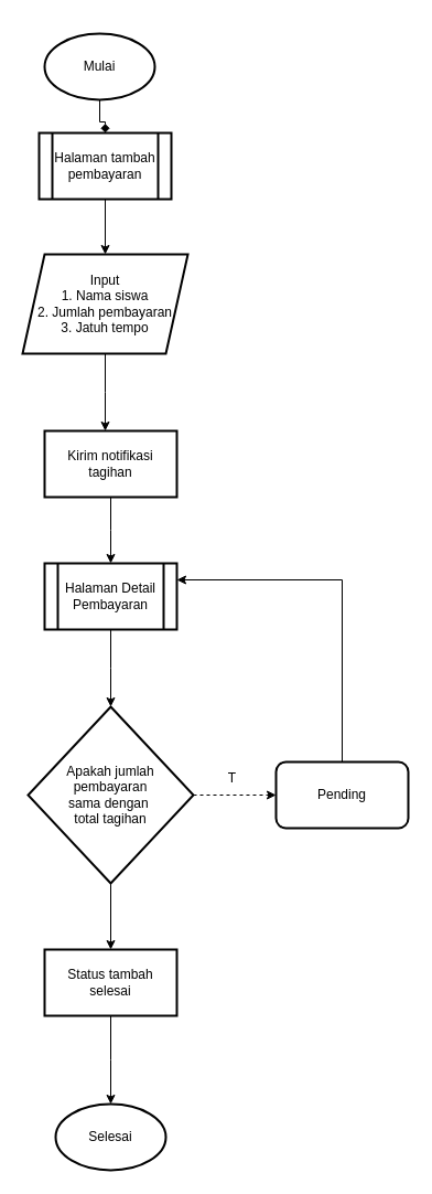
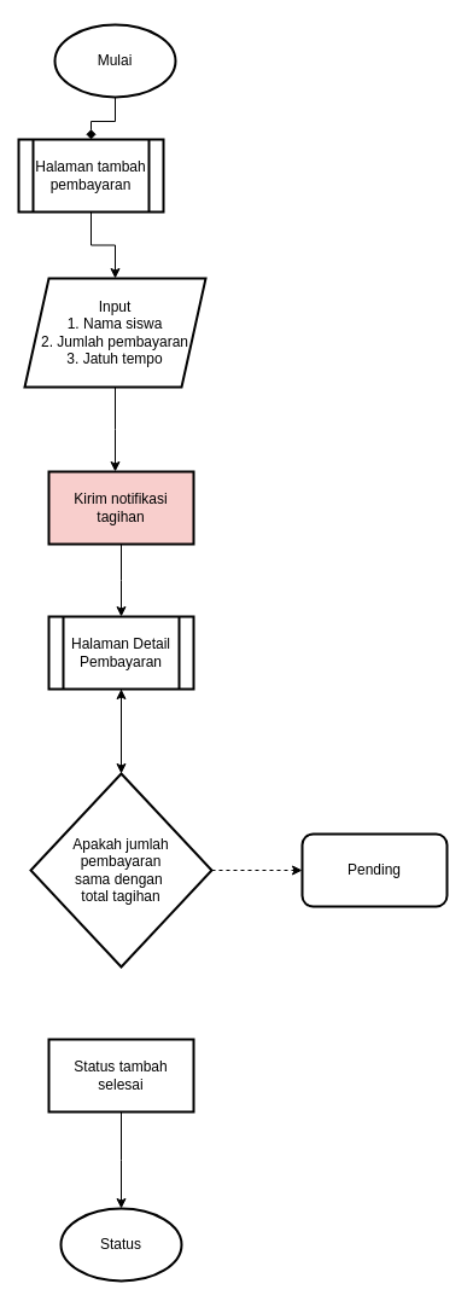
  <mxCell id="0" />
  <mxCell id="1" parent="0" />
  <mxCell id="2" value="" style="edgeStyle=orthogonalEdgeStyle;rounded=0;orthogonalLoop=1;jettySize=auto;html=1;endArrow=diamond;" edge="1" parent="1" source="3" target="5"><mxGeometry relative="1" as="geometry" /></mxCell>
- <mxCell id="3" value="Mulai" style="strokeWidth=2;html=1;shape=mxgraph.flowchart.start_1;whiteSpace=wrap;" vertex="1" parent="1"><mxGeometry x="40" y="30" width="100" height="60" as="geometry" /></mxCell>
+ <mxCell id="3" value="Mulai" style="strokeWidth=2;html=1;shape=mxgraph.flowchart.start_1;whiteSpace=wrap;" vertex="1" parent="1"><mxGeometry x="45" y="20" width="100" height="60" as="geometry" /></mxCell>
  <mxCell id="4" value="" style="edgeStyle=orthogonalEdgeStyle;rounded=0;orthogonalLoop=1;jettySize=auto;html=1;" edge="1" parent="1" source="5" target="7"><mxGeometry relative="1" as="geometry" /></mxCell>
- <mxCell id="5" value="Halaman tambah pembayaran" style="shape=process;whiteSpace=wrap;html=1;backgroundOutline=1;strokeWidth=2;" vertex="1" parent="1"><mxGeometry x="35" y="120" width="120" height="60" as="geometry" /></mxCell>
+ <mxCell id="5" value="Halaman tambah pembayaran" style="shape=process;whiteSpace=wrap;html=1;backgroundOutline=1;strokeWidth=2;" vertex="1" parent="1"><mxGeometry x="15" y="115" width="120" height="60" as="geometry" /></mxCell>
  <mxCell id="6" style="edgeStyle=orthogonalEdgeStyle;rounded=0;orthogonalLoop=1;jettySize=auto;html=1;" edge="1" parent="1" source="7"><mxGeometry relative="1" as="geometry"><mxPoint x="95" y="390" as="targetPoint" /></mxGeometry></mxCell>
  <mxCell id="7" value="Input&lt;div&gt;1. Nama siswa&lt;/div&gt;&lt;div&gt;2. Jumlah pembayaran&lt;/div&gt;&lt;div&gt;3. Jatuh tempo&lt;/div&gt;" style="shape=parallelogram;perimeter=parallelogramPerimeter;whiteSpace=wrap;html=1;fixedSize=1;strokeWidth=2;" vertex="1" parent="1"><mxGeometry x="20" y="230" width="150" height="90" as="geometry" /></mxCell>
  <mxCell id="8" style="edgeStyle=orthogonalEdgeStyle;rounded=0;orthogonalLoop=1;jettySize=auto;html=1;" edge="1" parent="1" source="9"><mxGeometry relative="1" as="geometry"><mxPoint x="100" y="640" as="targetPoint" /></mxGeometry></mxCell>
  <mxCell id="9" value="Halaman Detail Pembayaran" style="shape=process;whiteSpace=wrap;html=1;backgroundOutline=1;strokeWidth=2;" vertex="1" parent="1"><mxGeometry x="40" y="510" width="120" height="60" as="geometry" /></mxCell>
- <mxCell id="10" value="" style="edgeStyle=orthogonalEdgeStyle;rounded=0;orthogonalLoop=1;jettySize=auto;html=1;" edge="1" parent="1" source="12" target="14"><mxGeometry relative="1" as="geometry" /></mxCell>
+ <mxCell id="10" value="" style="edgeStyle=orthogonalEdgeStyle;rounded=0;orthogonalLoop=1;jettySize=auto;html=1;" edge="1" parent="1" source="12" target="9"><mxGeometry relative="1" as="geometry" /></mxCell>
  <mxCell id="11" value="" style="edgeStyle=orthogonalEdgeStyle;rounded=0;orthogonalLoop=1;jettySize=auto;html=1;dashed=1;" edge="1" parent="1" source="12" target="16"><mxGeometry relative="1" as="geometry" /></mxCell>
  <mxCell id="12" value="Apakah jumlah&lt;div&gt;&amp;nbsp;pembayaran&amp;nbsp;&lt;/div&gt;&lt;div&gt;sama dengan&amp;nbsp;&lt;/div&gt;&lt;div&gt;total tagihan&lt;/div&gt;" style="strokeWidth=2;html=1;shape=mxgraph.flowchart.decision;whiteSpace=wrap;" vertex="1" parent="1"><mxGeometry x="25" y="640" width="150" height="160" as="geometry" /></mxCell>
  <mxCell id="13" value="" style="edgeStyle=orthogonalEdgeStyle;rounded=0;orthogonalLoop=1;jettySize=auto;html=1;" edge="1" parent="1" source="14"><mxGeometry relative="1" as="geometry"><mxPoint x="100" y="1000" as="targetPoint" /></mxGeometry></mxCell>
  <mxCell id="14" value="Status tambah selesai" style="whiteSpace=wrap;html=1;strokeWidth=2;" vertex="1" parent="1"><mxGeometry x="40" y="860" width="120" height="60" as="geometry" /></mxCell>
- <mxCell id="15" style="edgeStyle=orthogonalEdgeStyle;rounded=0;orthogonalLoop=1;jettySize=auto;html=1;entryX=1;entryY=0.25;entryDx=0;entryDy=0;" edge="1" parent="1" source="16" target="9"><mxGeometry relative="1" as="geometry"><Array as="points"><mxPoint x="310" y="525" /></Array></mxGeometry></mxCell>
  <mxCell id="16" value="Pending" style="whiteSpace=wrap;html=1;strokeWidth=2;rounded=1;" vertex="1" parent="1"><mxGeometry x="250" y="690" width="120" height="60" as="geometry" /></mxCell>
- <mxCell id="17" value="T" style="text;html=1;align=center;verticalAlign=middle;resizable=0;points=[];autosize=1;strokeColor=none;fillColor=none;" vertex="1" parent="1"><mxGeometry x="195" y="690" width="30" height="30" as="geometry" /></mxCell>
  <mxCell id="18" style="edgeStyle=orthogonalEdgeStyle;rounded=0;orthogonalLoop=1;jettySize=auto;html=1;" edge="1" parent="1" source="19"><mxGeometry relative="1" as="geometry"><mxPoint x="100" y="510" as="targetPoint" /></mxGeometry></mxCell>
- <mxCell id="19" value="Kirim notifikasi tagihan" style="whiteSpace=wrap;html=1;strokeWidth=2;" vertex="1" parent="1"><mxGeometry x="40" y="390" width="120" height="60" as="geometry" /></mxCell>
- <mxCell id="20" value="Selesai" style="strokeWidth=2;html=1;shape=mxgraph.flowchart.start_1;whiteSpace=wrap;" vertex="1" parent="1"><mxGeometry x="50" y="1000" width="100" height="60" as="geometry" /></mxCell>
+ <mxCell id="19" value="Kirim notifikasi tagihan" style="whiteSpace=wrap;html=1;strokeWidth=2;fillColor=#f8cecc;" vertex="1" parent="1"><mxGeometry x="40" y="390" width="120" height="60" as="geometry" /></mxCell>
+ <mxCell id="20" value="Status" style="strokeWidth=2;html=1;shape=mxgraph.flowchart.start_1;whiteSpace=wrap;" vertex="1" parent="1"><mxGeometry x="50" y="1000" width="100" height="60" as="geometry" /></mxCell>
